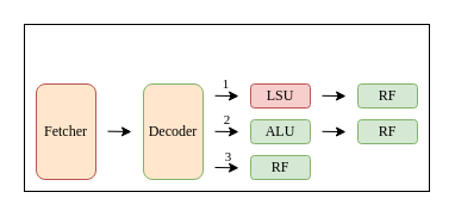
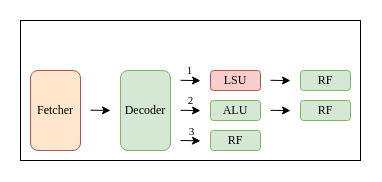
  <mxCell id="0" />
  <mxCell id="1" parent="0" />
  <mxCell id="2" value="Fetcher" style="rounded=1;whiteSpace=wrap;html=1;fontFamily=Tahoma;fillColor=#ffe6cc;strokeColor=#b85450;fontColor=#000000;labelBackgroundColor=none;" vertex="1" parent="1"><mxGeometry x="30" y="70" width="50" height="80" as="geometry" /></mxCell>
  <mxCell id="3" value="" style="endArrow=classic;html=1;fontFamily=Tahoma;fontColor=#000000;labelBackgroundColor=none;strokeColor=#000000;" edge="1" parent="1"><mxGeometry width="50" height="50" relative="1" as="geometry"><mxPoint x="90" y="109.67" as="sourcePoint" /><mxPoint x="110" y="110" as="targetPoint" /></mxGeometry></mxCell>
- <mxCell id="4" value="Decoder" style="rounded=1;whiteSpace=wrap;html=1;fontFamily=Tahoma;fillColor=#ffe6cc;strokeColor=#82b366;fontColor=#000000;labelBackgroundColor=none;" vertex="1" parent="1"><mxGeometry x="120" y="70" width="50" height="80" as="geometry" /></mxCell>
+ <mxCell id="4" value="Decoder" style="rounded=1;whiteSpace=wrap;html=1;fontFamily=Tahoma;fillColor=#d5e8d4;strokeColor=#82b366;fontColor=#000000;labelBackgroundColor=none;" vertex="1" parent="1"><mxGeometry x="120" y="70" width="50" height="80" as="geometry" /></mxCell>
  <mxCell id="5" value="" style="endArrow=classic;html=1;fontFamily=Tahoma;fontColor=#000000;labelBackgroundColor=none;strokeColor=#000000;" edge="1" parent="1"><mxGeometry width="50" height="50" relative="1" as="geometry"><mxPoint x="180" y="79.81" as="sourcePoint" /><mxPoint x="200" y="80.14" as="targetPoint" /></mxGeometry></mxCell>
  <mxCell id="6" value="1" style="edgeLabel;html=1;align=center;verticalAlign=middle;resizable=0;points=[];fontFamily=Tahoma;fontColor=#000000;labelBackgroundColor=none;" vertex="1" connectable="0" parent="5"><mxGeometry x="-0.194" y="1" relative="1" as="geometry"><mxPoint y="-9" as="offset" /></mxGeometry></mxCell>
  <mxCell id="7" value="LSU" style="rounded=1;whiteSpace=wrap;html=1;fontFamily=Tahoma;fillColor=#f8cecc;strokeColor=#b85450;fontColor=#000000;labelBackgroundColor=none;" vertex="1" parent="1"><mxGeometry x="210" y="70" width="50" height="20" as="geometry" /></mxCell>
  <mxCell id="8" value="ALU" style="rounded=1;whiteSpace=wrap;html=1;fontFamily=Tahoma;fillColor=#d5e8d4;strokeColor=#82b366;fontColor=#000000;labelBackgroundColor=none;" vertex="1" parent="1"><mxGeometry x="210" y="100" width="50" height="20" as="geometry" /></mxCell>
  <mxCell id="9" value="" style="endArrow=classic;html=1;fontFamily=Tahoma;fontColor=#000000;labelBackgroundColor=none;strokeColor=#000000;" edge="1" parent="1"><mxGeometry width="50" height="50" relative="1" as="geometry"><mxPoint x="180" y="109.79" as="sourcePoint" /><mxPoint x="200" y="110.12" as="targetPoint" /></mxGeometry></mxCell>
  <mxCell id="10" value="2" style="edgeLabel;html=1;align=center;verticalAlign=middle;resizable=0;points=[];fontFamily=Tahoma;fontColor=#000000;labelBackgroundColor=none;" vertex="1" connectable="0" parent="9"><mxGeometry x="-0.114" y="-1" relative="1" as="geometry"><mxPoint x="1" y="-11" as="offset" /></mxGeometry></mxCell>
  <mxCell id="11" value="" style="endArrow=classic;html=1;fontFamily=Tahoma;fontColor=#000000;labelBackgroundColor=none;strokeColor=#000000;" edge="1" parent="1"><mxGeometry width="50" height="50" relative="1" as="geometry"><mxPoint x="180" y="140" as="sourcePoint" /><mxPoint x="200" y="140.33" as="targetPoint" /></mxGeometry></mxCell>
  <mxCell id="12" value="3" style="edgeLabel;html=1;align=center;verticalAlign=middle;resizable=0;points=[];fontFamily=Tahoma;fontColor=#000000;labelBackgroundColor=none;" vertex="1" connectable="0" parent="11"><mxGeometry x="-0.195" y="2" relative="1" as="geometry"><mxPoint x="2" y="-8" as="offset" /></mxGeometry></mxCell>
  <mxCell id="13" value="RF" style="rounded=1;whiteSpace=wrap;html=1;fontFamily=Tahoma;fillColor=#d5e8d4;strokeColor=#82b366;fontColor=#000000;labelBackgroundColor=none;" vertex="1" parent="1"><mxGeometry x="210" y="130" width="50" height="20" as="geometry" /></mxCell>
  <mxCell id="14" value="RF" style="rounded=1;whiteSpace=wrap;html=1;fontFamily=Tahoma;fillColor=#d5e8d4;strokeColor=#82b366;fontColor=#000000;labelBackgroundColor=none;" vertex="1" parent="1"><mxGeometry x="300" y="70" width="50" height="20" as="geometry" /></mxCell>
  <mxCell id="15" value="RF" style="rounded=1;whiteSpace=wrap;html=1;fontFamily=Tahoma;fillColor=#d5e8d4;strokeColor=#82b366;fontColor=#000000;labelBackgroundColor=none;" vertex="1" parent="1"><mxGeometry x="300" y="100" width="50" height="20" as="geometry" /></mxCell>
  <mxCell id="16" value="" style="endArrow=classic;html=1;fontFamily=Tahoma;fontColor=#000000;labelBackgroundColor=none;strokeColor=#000000;" edge="1" parent="1"><mxGeometry width="50" height="50" relative="1" as="geometry"><mxPoint x="270" y="109.81" as="sourcePoint" /><mxPoint x="290" y="110.14" as="targetPoint" /></mxGeometry></mxCell>
  <mxCell id="17" value="" style="endArrow=classic;html=1;fontFamily=Tahoma;fontColor=#000000;labelBackgroundColor=none;strokeColor=#000000;" edge="1" parent="1"><mxGeometry width="50" height="50" relative="1" as="geometry"><mxPoint x="270" y="79.81" as="sourcePoint" /><mxPoint x="290" y="80.14" as="targetPoint" /></mxGeometry></mxCell>
  <mxCell id="18" value="" style="rounded=0;whiteSpace=wrap;html=1;labelBackgroundColor=none;fontFamily=Tahoma;fontColor=#000000;fillColor=none;strokeColor=#000000;" vertex="1" parent="1"><mxGeometry x="20" y="20" width="340" height="140" as="geometry" /></mxCell>
